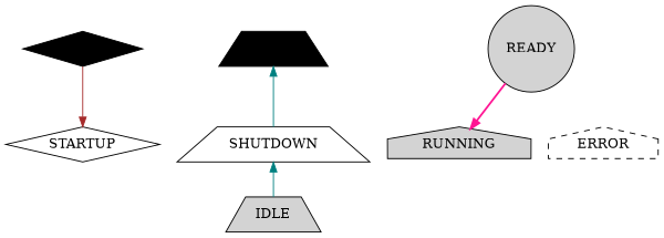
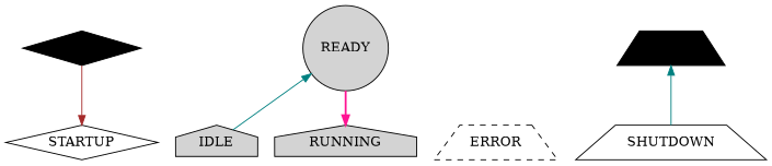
  digraph {
    node [shape=trapezium style=filled]
    edge [color=teal style=solid dir=back]
    ENTRY [fillcolor=black shape=diamond]
    n2 [label=STARTUP shape=diamond style=""]
-   n3 [label=IDLE]
+   n3 [label=IDLE shape=house]
    TERM [fillcolor=black]
    n5 [label=SHUTDOWN style=""]
    n6 [label=READY shape=circle]
    n7 [label=RUNNING shape=house]
-   n8 [label=ERROR shape=house style=dashed]
+   n8 [label=ERROR style=dashed]
    ENTRY -> n2 [color=brown dir=""]
    TERM -> n5
-   n5 -> n3
+   n6 -> n3
    n6 -> n7 [color=deeppink style=bold dir=""]
    n6 -> n8 [style=invis color=""]
  }
